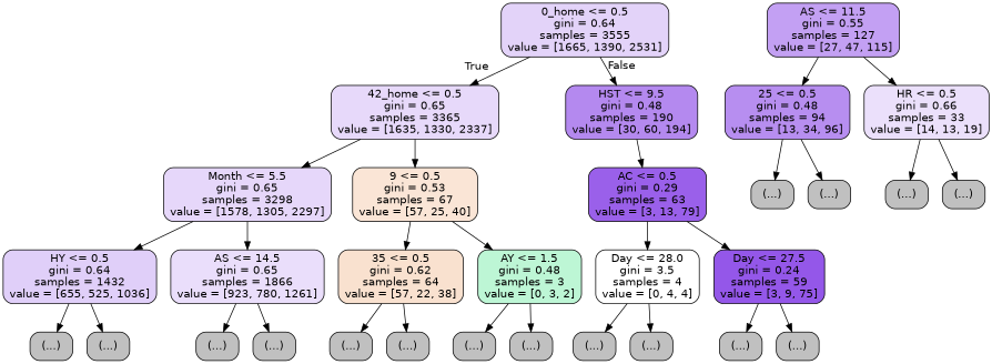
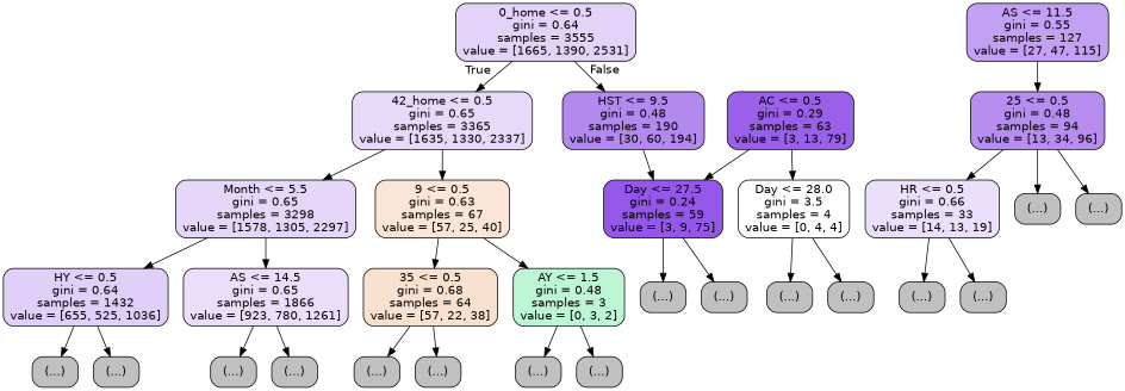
  digraph {
    node [color=black fillcolor="#C0C0C0" fontname=helvetica shape=box style="filled, rounded"]
    edge [fontname=helvetica]
    n1 [fillcolor="#e3d3f9" label="0_home <= 0.5\ngini = 0.64\nsamples = 3555\nvalue = [1665, 1390, 2531]"]
    n2 [fillcolor="#e7d9fa" label="42_home <= 0.5\ngini = 0.65\nsamples = 3365\nvalue = [1635, 1330, 2337]"]
    n3 [fillcolor="#b489ef" label="HST <= 9.5\ngini = 0.48\nsamples = 190\nvalue = [30, 60, 194]"]
    n4 [fillcolor="#e6d7fa" label="Month <= 5.5\ngini = 0.65\nsamples = 3298\nvalue = [1578, 1305, 2297]"]
-   n5 [fillcolor="#fae5d6" label="9 <= 0.5\ngini = 0.53\nsamples = 67\nvalue = [57, 25, 40]"]
+   n5 [fillcolor="#fae5d6" label="9 <= 0.5\ngini = 0.63\nsamples = 67\nvalue = [57, 25, 40]"]
    n6 [fillcolor="#9a60ea" label="AC <= 0.5\ngini = 0.29\nsamples = 63\nvalue = [3, 13, 79]"]
    n7 [fillcolor="#e0cff9" label="HY <= 0.5\ngini = 0.64\nsamples = 1432\nvalue = [655, 525, 1036]"]
    n8 [fillcolor="#eadefb" label="AS <= 14.5\ngini = 0.65\nsamples = 1866\nvalue = [923, 780, 1261]"]
-   n9 [fillcolor="#f9e1cf" label="35 <= 0.5\ngini = 0.62\nsamples = 64\nvalue = [57, 22, 38]"]
+   n9 [fillcolor="#f9e1cf" label="35 <= 0.5\ngini = 0.68\nsamples = 64\nvalue = [57, 22, 38]"]
    n10 [fillcolor="#bdf6d5" label="AY <= 1.5\ngini = 0.48\nsamples = 3\nvalue = [0, 3, 2]"]
    n11 [label="(...)"]
    n12 [label="(...)"]
    n13 [label="(...)"]
    n14 [label="(...)"]
    n15 [label="(...)"]
    n16 [label="(...)"]
    n17 [label="(...)"]
    n18 [label="(...)"]
    n19 [fillcolor="#c3a0f3" label="AS <= 11.5\ngini = 0.55\nsamples = 127\nvalue = [27, 47, 115]"]
    n20 [fillcolor="#b78ef0" label="25 <= 0.5\ngini = 0.48\nsamples = 94\nvalue = [13, 34, 96]"]
    n21 [fillcolor="#ebe0fb" label="HR <= 0.5\ngini = 0.66\nsamples = 33\nvalue = [14, 13, 19]"]
    n22 [fillcolor="#ffffff" label="Day <= 28.0\ngini = 3.5\nsamples = 4\nvalue = [0, 4, 4]"]
    n23 [fillcolor="#9457e9" label="Day <= 27.5\ngini = 0.24\nsamples = 59\nvalue = [3, 9, 75]"]
    n24 [label="(...)"]
    n25 [label="(...)"]
    n26 [label="(...)"]
    n27 [label="(...)"]
    n28 [label="(...)"]
    n29 [label="(...)"]
    n30 [label="(...)"]
    n31 [label="(...)"]
    n1 -> n2 [headlabel=True labelangle=45 labeldistance=2.5]
    n1 -> n3 [headlabel=False labelangle=-45 labeldistance=2.5]
    n2 -> n4
    n2 -> n5
-   n3 -> n6
+   n3 -> n23
    n4 -> n7
    n4 -> n8
    n5 -> n9
    n5 -> n10
    n6 -> n22
    n6 -> n23
    n7 -> n11
    n7 -> n12
    n8 -> n13
    n8 -> n14
    n9 -> n15
    n9 -> n16
    n10 -> n17
    n10 -> n18
    n19 -> n20
-   n19 -> n21
+   n20 -> n21
    n20 -> n24
    n20 -> n25
    n21 -> n26
    n21 -> n27
    n22 -> n28
    n22 -> n29
    n23 -> n30
    n23 -> n31
  }
